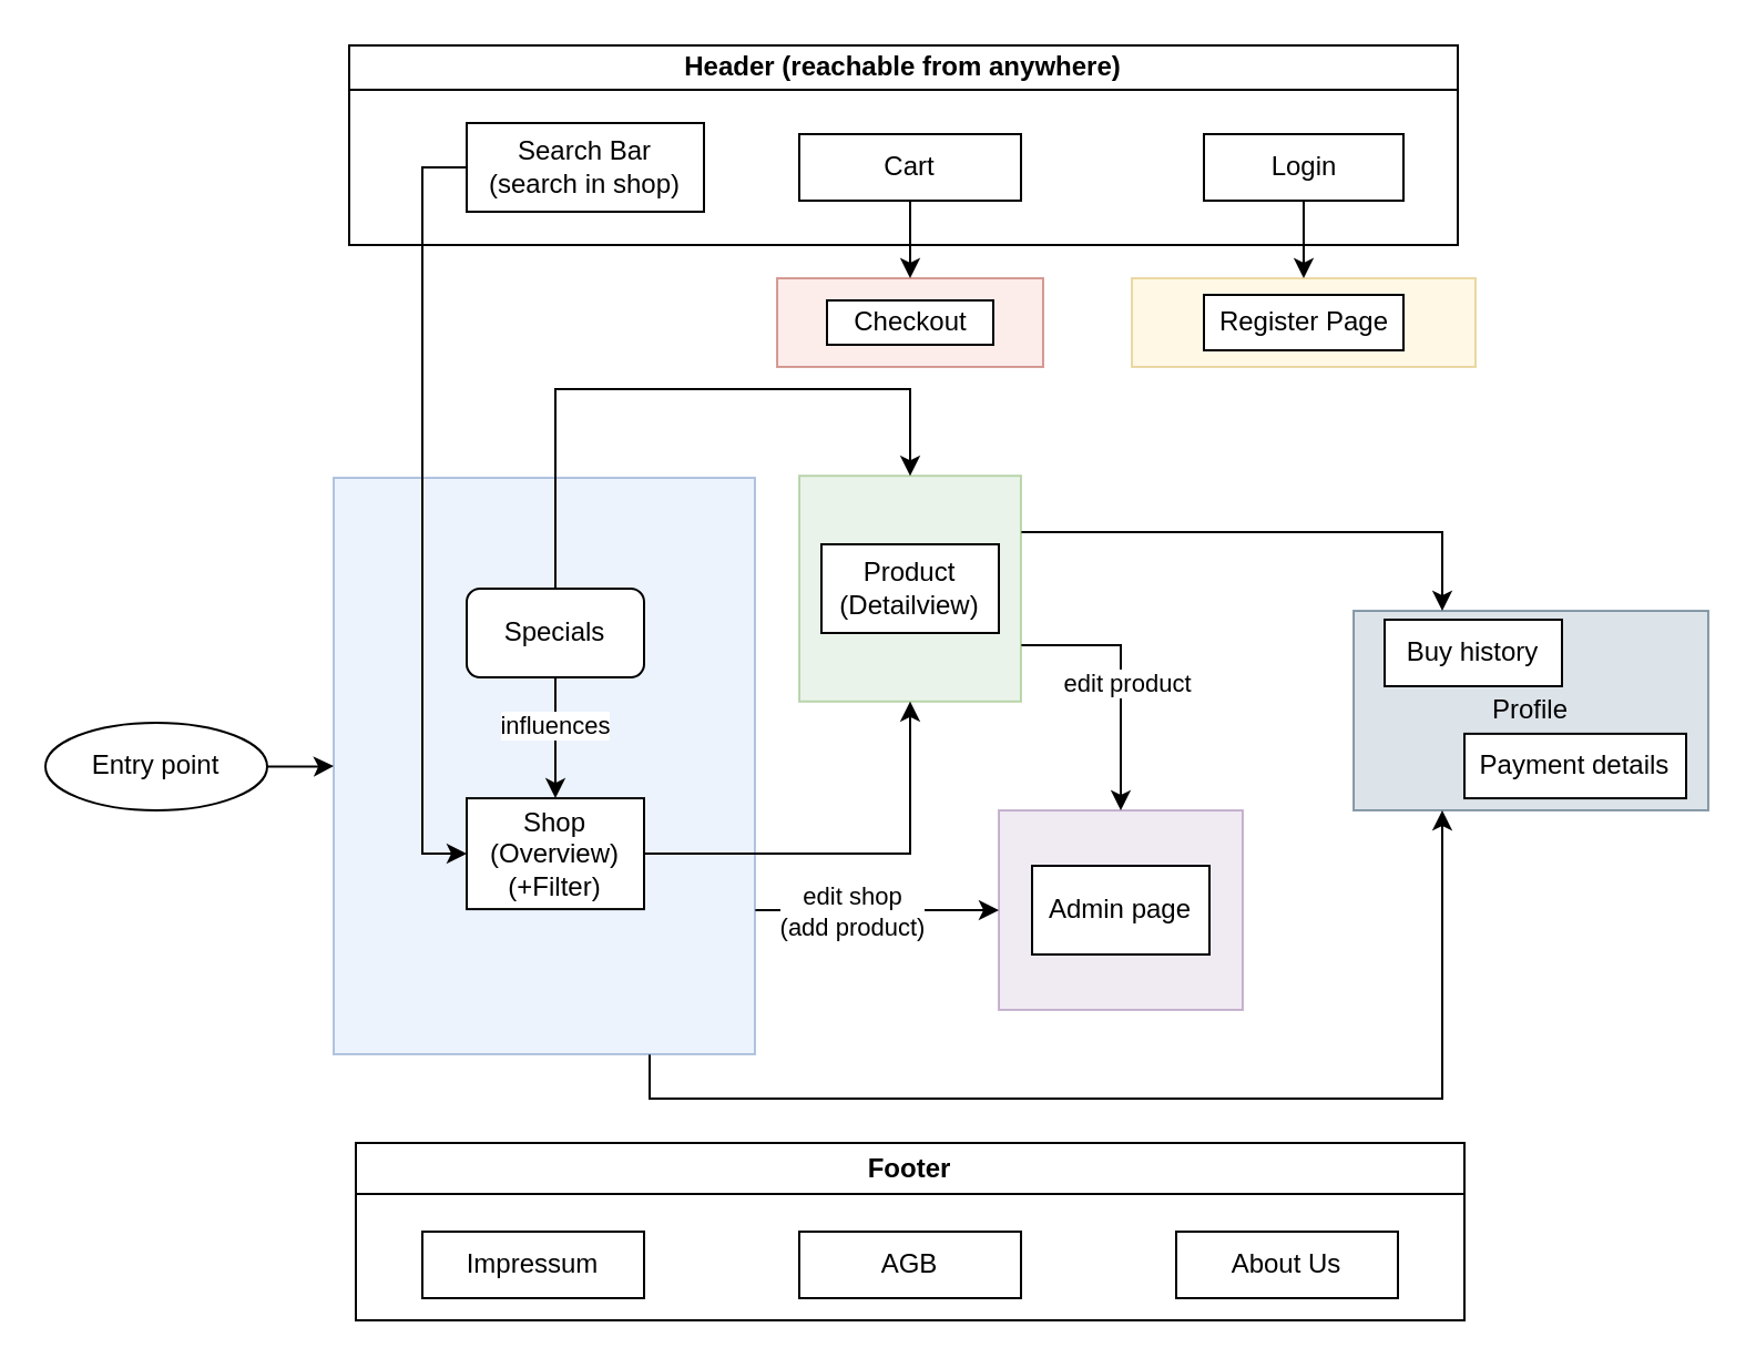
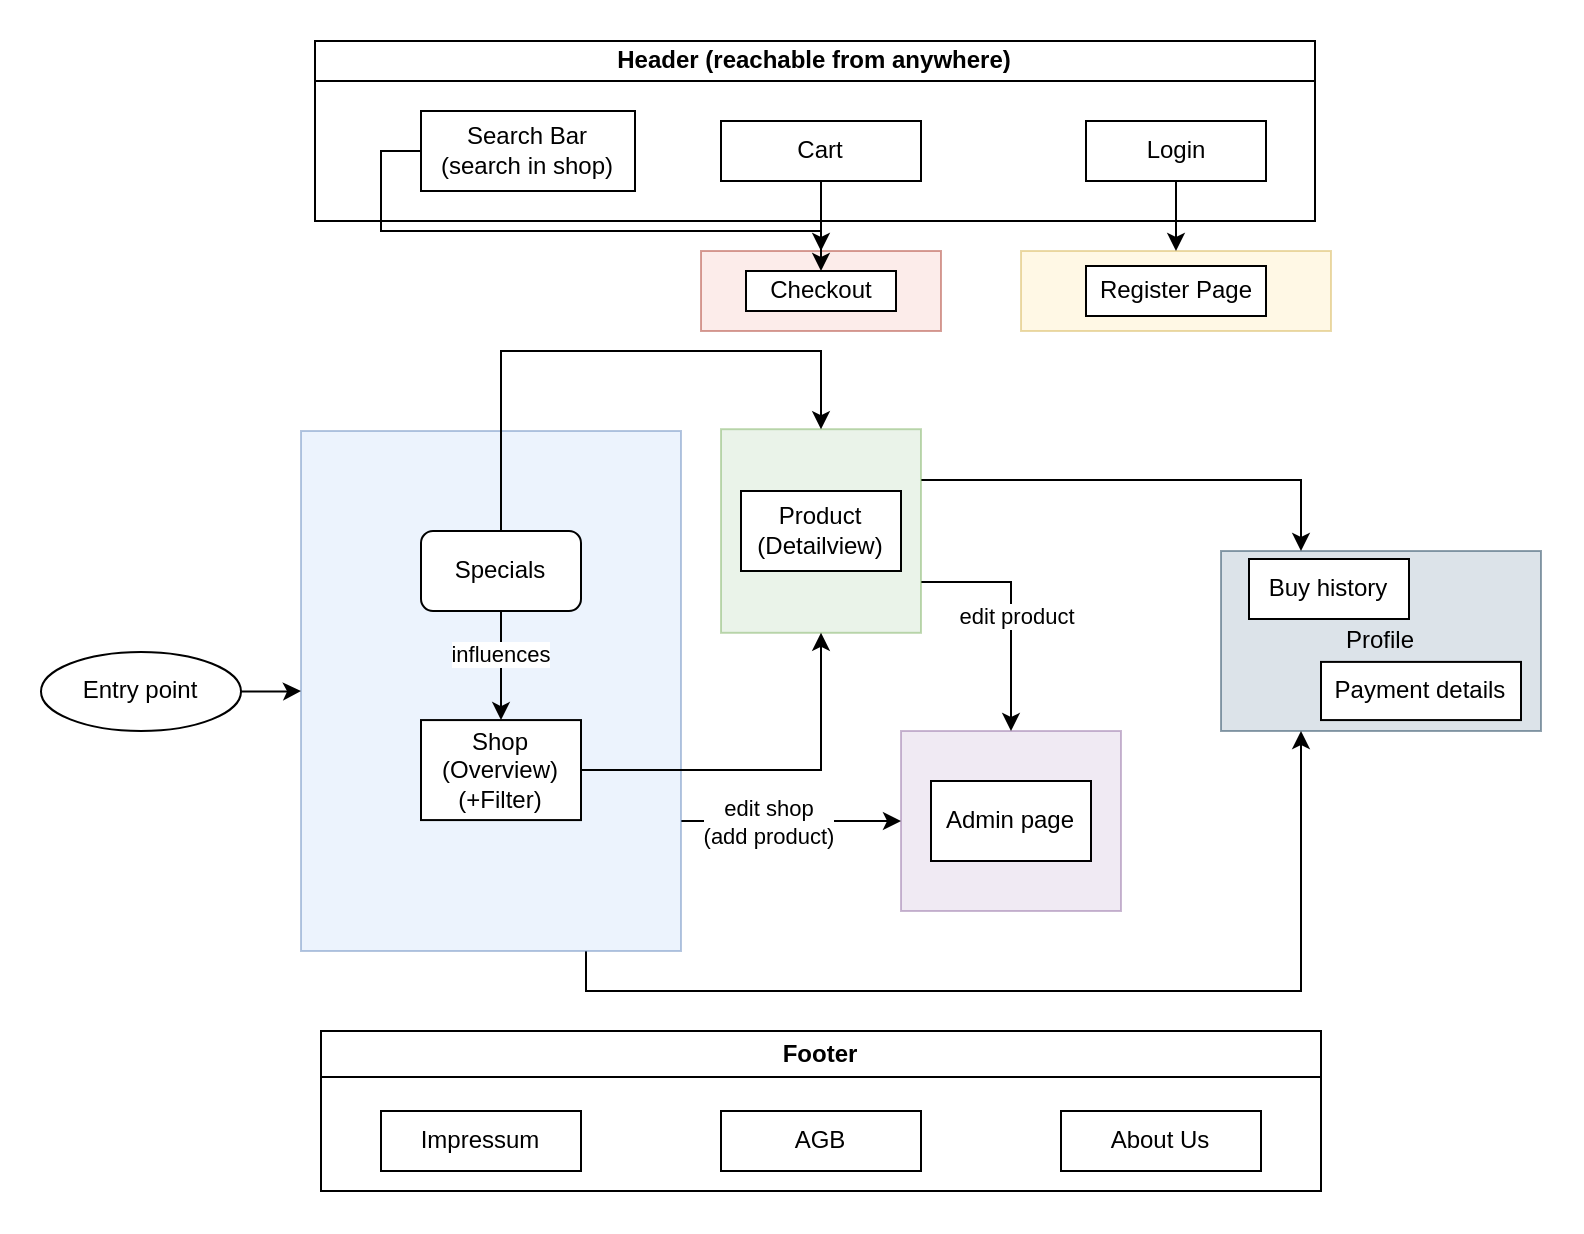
  <mxCell id="0" />
  <mxCell id="1" parent="0" />
  <mxCell id="2" value="" style="rounded=0;whiteSpace=wrap;html=1;opacity=50;fillColor=#fad9d5;strokeColor=#ae4132;" parent="1" vertex="1"><mxGeometry x="350" y="125" width="120" height="40" as="geometry" /></mxCell>
  <mxCell id="3" value="Profile" style="rounded=0;whiteSpace=wrap;html=1;opacity=50;fillColor=#bac8d3;strokeColor=#23445d;" parent="1" vertex="1"><mxGeometry x="610" y="275" width="160" height="90" as="geometry" /></mxCell>
  <mxCell id="4" value="" style="rounded=0;whiteSpace=wrap;html=1;opacity=50;fillColor=#e1d5e7;strokeColor=#9673a6;" parent="1" vertex="1"><mxGeometry x="450" y="365" width="110" height="90" as="geometry" /></mxCell>
  <mxCell id="5" value="" style="rounded=0;whiteSpace=wrap;html=1;opacity=50;fillColor=#fff2cc;strokeColor=#d6b656;" parent="1" vertex="1"><mxGeometry x="510" y="125" width="155" height="40" as="geometry" /></mxCell>
  <mxCell id="6" style="edgeStyle=orthogonalEdgeStyle;rounded=0;orthogonalLoop=1;jettySize=auto;html=1;exitX=1;exitY=0.25;exitDx=0;exitDy=0;entryX=0.25;entryY=0;entryDx=0;entryDy=0;" parent="1" source="9" target="3" edge="1"><mxGeometry relative="1" as="geometry" /></mxCell>
  <mxCell id="7" style="edgeStyle=orthogonalEdgeStyle;rounded=0;orthogonalLoop=1;jettySize=auto;html=1;entryX=0.5;entryY=0;entryDx=0;entryDy=0;exitX=1;exitY=0.75;exitDx=0;exitDy=0;" parent="1" source="9" target="4" edge="1"><mxGeometry relative="1" as="geometry"><mxPoint x="620" y="445" as="targetPoint" /></mxGeometry></mxCell>
  <mxCell id="8" value="edit product" style="edgeLabel;html=1;align=center;verticalAlign=middle;resizable=0;points=[];" vertex="1" connectable="0" parent="7"><mxGeometry x="0.043" y="2" relative="1" as="geometry"><mxPoint as="offset" /></mxGeometry></mxCell>
  <mxCell id="9" value="" style="rounded=0;whiteSpace=wrap;html=1;opacity=50;fillColor=#d5e8d4;strokeColor=#82b366;" parent="1" vertex="1"><mxGeometry x="360" y="214.09" width="100" height="101.82" as="geometry" /></mxCell>
  <mxCell id="10" style="edgeStyle=orthogonalEdgeStyle;rounded=0;orthogonalLoop=1;jettySize=auto;html=1;exitX=0.5;exitY=1;exitDx=0;exitDy=0;entryX=0.5;entryY=0;entryDx=0;entryDy=0;" parent="1" source="30" target="5" edge="1"><mxGeometry relative="1" as="geometry" /></mxCell>
  <mxCell id="11" style="edgeStyle=orthogonalEdgeStyle;rounded=0;orthogonalLoop=1;jettySize=auto;html=1;entryX=0.25;entryY=1;entryDx=0;entryDy=0;exitX=0.75;exitY=1;exitDx=0;exitDy=0;" parent="1" source="14" target="3" edge="1"><mxGeometry relative="1" as="geometry" /></mxCell>
  <mxCell id="12" style="edgeStyle=orthogonalEdgeStyle;rounded=0;orthogonalLoop=1;jettySize=auto;html=1;entryX=0;entryY=0.5;entryDx=0;entryDy=0;exitX=1;exitY=0.75;exitDx=0;exitDy=0;" parent="1" source="14" target="4" edge="1"><mxGeometry relative="1" as="geometry" /></mxCell>
  <mxCell id="13" value="edit shop&lt;br&gt;(add product)" style="edgeLabel;html=1;align=center;verticalAlign=middle;resizable=0;points=[];" vertex="1" connectable="0" parent="12"><mxGeometry x="-0.218" relative="1" as="geometry"><mxPoint as="offset" /></mxGeometry></mxCell>
  <mxCell id="14" value="" style="rounded=0;whiteSpace=wrap;html=1;opacity=50;fillColor=#dae8fc;strokeColor=#6c8ebf;" parent="1" vertex="1"><mxGeometry x="150" y="215" width="190" height="260" as="geometry" /></mxCell>
  <mxCell id="15" value="Register Page" style="rounded=0;whiteSpace=wrap;html=1;" parent="1" vertex="1"><mxGeometry x="542.5" y="132.5" width="90" height="25" as="geometry" /></mxCell>
  <mxCell id="16" style="edgeStyle=orthogonalEdgeStyle;rounded=0;orthogonalLoop=1;jettySize=auto;html=1;entryX=0.5;entryY=0;entryDx=0;entryDy=0;" parent="1" source="19" target="21" edge="1"><mxGeometry relative="1" as="geometry" /></mxCell>
  <mxCell id="17" value="influences" style="edgeLabel;html=1;align=center;verticalAlign=middle;resizable=0;points=[];" parent="16" vertex="1" connectable="0"><mxGeometry x="-0.238" y="-1" relative="1" as="geometry"><mxPoint as="offset" /></mxGeometry></mxCell>
  <mxCell id="18" style="edgeStyle=orthogonalEdgeStyle;rounded=0;orthogonalLoop=1;jettySize=auto;html=1;exitX=0.5;exitY=0;exitDx=0;exitDy=0;entryX=0.5;entryY=0;entryDx=0;entryDy=0;" edge="1" parent="1" source="19" target="9"><mxGeometry relative="1" as="geometry"><mxPoint x="410" y="205" as="targetPoint" /><Array as="points"><mxPoint y="175" x="250" /><mxPoint x="410" y="175" /></Array></mxGeometry></mxCell>
  <mxCell id="19" value="Specials" style="whiteSpace=wrap;html=1;rounded=1;" parent="1" vertex="1"><mxGeometry x="210" y="265" width="80" height="40" as="geometry" /></mxCell>
  <mxCell id="20" style="edgeStyle=orthogonalEdgeStyle;rounded=0;orthogonalLoop=1;jettySize=auto;html=1;entryX=0.5;entryY=1;entryDx=0;entryDy=0;exitX=1;exitY=0.5;exitDx=0;exitDy=0;" parent="1" source="21" target="9" edge="1"><mxGeometry relative="1" as="geometry"><mxPoint x="410" y="325" as="targetPoint" /><Array as="points"><mxPoint x="410" y="385" /></Array></mxGeometry></mxCell>
  <mxCell id="21" value="Shop (Overview)&lt;br&gt;(+Filter)" style="rounded=0;whiteSpace=wrap;html=1;" parent="1" vertex="1"><mxGeometry x="210" y="359.54" width="80" height="50" as="geometry" /></mxCell>
  <mxCell id="22" value="Admin page" style="rounded=0;whiteSpace=wrap;html=1;" parent="1" vertex="1"><mxGeometry x="465" y="390" width="80" height="40" as="geometry" /></mxCell>
  <mxCell id="23" value="Product (Detailview)" style="rounded=0;whiteSpace=wrap;html=1;" parent="1" vertex="1"><mxGeometry x="370" y="245" width="80" height="40" as="geometry" /></mxCell>
- <mxCell id="24" style="edgeStyle=orthogonalEdgeStyle;rounded=0;orthogonalLoop=1;jettySize=auto;html=1;entryX=0;entryY=0.5;entryDx=0;entryDy=0;exitX=0;exitY=0.5;exitDx=0;exitDy=0;" parent="1" source="31" target="21" edge="1"><mxGeometry relative="1" as="geometry" /></mxCell>
+ <mxCell id="24" style="edgeStyle=orthogonalEdgeStyle;rounded=0;orthogonalLoop=1;jettySize=auto;html=1;exitX=0;exitY=0.5;exitDx=0;exitDy=0;" parent="1" source="31" target="27" edge="1"><mxGeometry relative="1" as="geometry" /></mxCell>
  <mxCell id="25" value="Buy history" style="rounded=0;whiteSpace=wrap;html=1;" parent="1" vertex="1"><mxGeometry x="624" y="279" width="80" height="30" as="geometry" /></mxCell>
  <mxCell id="26" value="Payment details" style="rounded=0;whiteSpace=wrap;html=1;" parent="1" vertex="1"><mxGeometry x="660" y="330.45" width="100" height="29.09" as="geometry" /></mxCell>
  <mxCell id="27" value="Checkout" style="rounded=0;whiteSpace=wrap;html=1;" parent="1" vertex="1"><mxGeometry x="372.5" y="135" width="75" height="20" as="geometry" /></mxCell>
  <mxCell id="28" value="Header (reachable from anywhere)" style="swimlane;whiteSpace=wrap;html=1;startSize=20;" vertex="1" parent="1"><mxGeometry x="157" y="20" width="500" height="90" as="geometry" /></mxCell>
  <mxCell id="29" value="Cart" style="rounded=0;whiteSpace=wrap;html=1;" parent="28" vertex="1"><mxGeometry x="203" y="40" width="100" height="30" as="geometry" /></mxCell>
  <mxCell id="30" value="Login" style="rounded=0;whiteSpace=wrap;html=1;" parent="28" vertex="1"><mxGeometry x="385.5" y="40" width="90" height="30" as="geometry" /></mxCell>
  <mxCell id="31" value="Search Bar&lt;br&gt;(search in shop)" style="rounded=0;whiteSpace=wrap;html=1;" parent="28" vertex="1"><mxGeometry x="53" y="35" width="107" height="40" as="geometry" /></mxCell>
  <mxCell id="32" style="edgeStyle=orthogonalEdgeStyle;rounded=0;orthogonalLoop=1;jettySize=auto;html=1;entryX=0.5;entryY=0;entryDx=0;entryDy=0;" edge="1" parent="1" source="29" target="2"><mxGeometry relative="1" as="geometry" /></mxCell>
  <mxCell id="33" value="Footer" style="swimlane;whiteSpace=wrap;html=1;" vertex="1" parent="1"><mxGeometry x="160" y="515" width="500" height="80" as="geometry"><mxRectangle x="-90" y="790" width="80" height="30" as="alternateBounds" /></mxGeometry></mxCell>
  <mxCell id="34" value="Impressum" style="rounded=0;whiteSpace=wrap;html=1;" vertex="1" parent="33"><mxGeometry x="30" y="40" width="100" height="30" as="geometry" /></mxCell>
  <mxCell id="35" value="AGB" style="rounded=0;whiteSpace=wrap;html=1;" vertex="1" parent="33"><mxGeometry x="200" y="40" width="100" height="30" as="geometry" /></mxCell>
  <mxCell id="36" value="About Us" style="rounded=0;whiteSpace=wrap;html=1;" vertex="1" parent="33"><mxGeometry x="370" y="40" width="100" height="30" as="geometry" /></mxCell>
  <mxCell id="37" style="edgeStyle=orthogonalEdgeStyle;rounded=0;orthogonalLoop=1;jettySize=auto;html=1;entryX=0;entryY=0.5;entryDx=0;entryDy=0;" edge="1" parent="1" source="38" target="14"><mxGeometry relative="1" as="geometry" /></mxCell>
  <mxCell id="38" value="Entry point" style="ellipse;whiteSpace=wrap;html=1;" vertex="1" parent="1"><mxGeometry x="20" y="325.45" width="100" height="39.55" as="geometry" /></mxCell>
